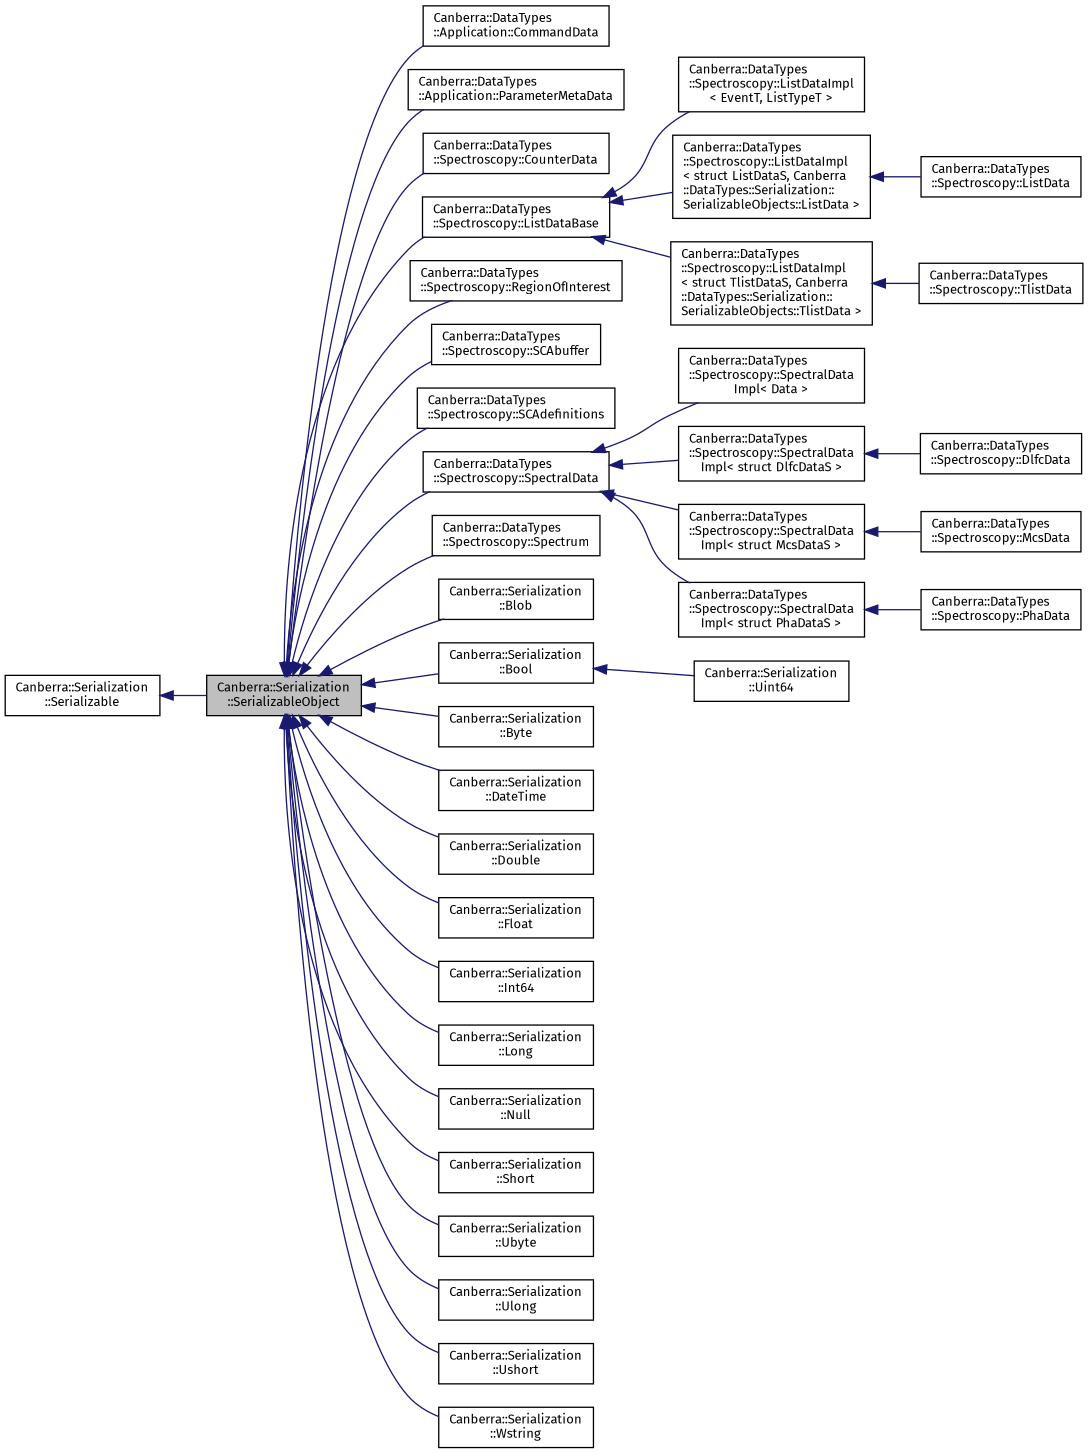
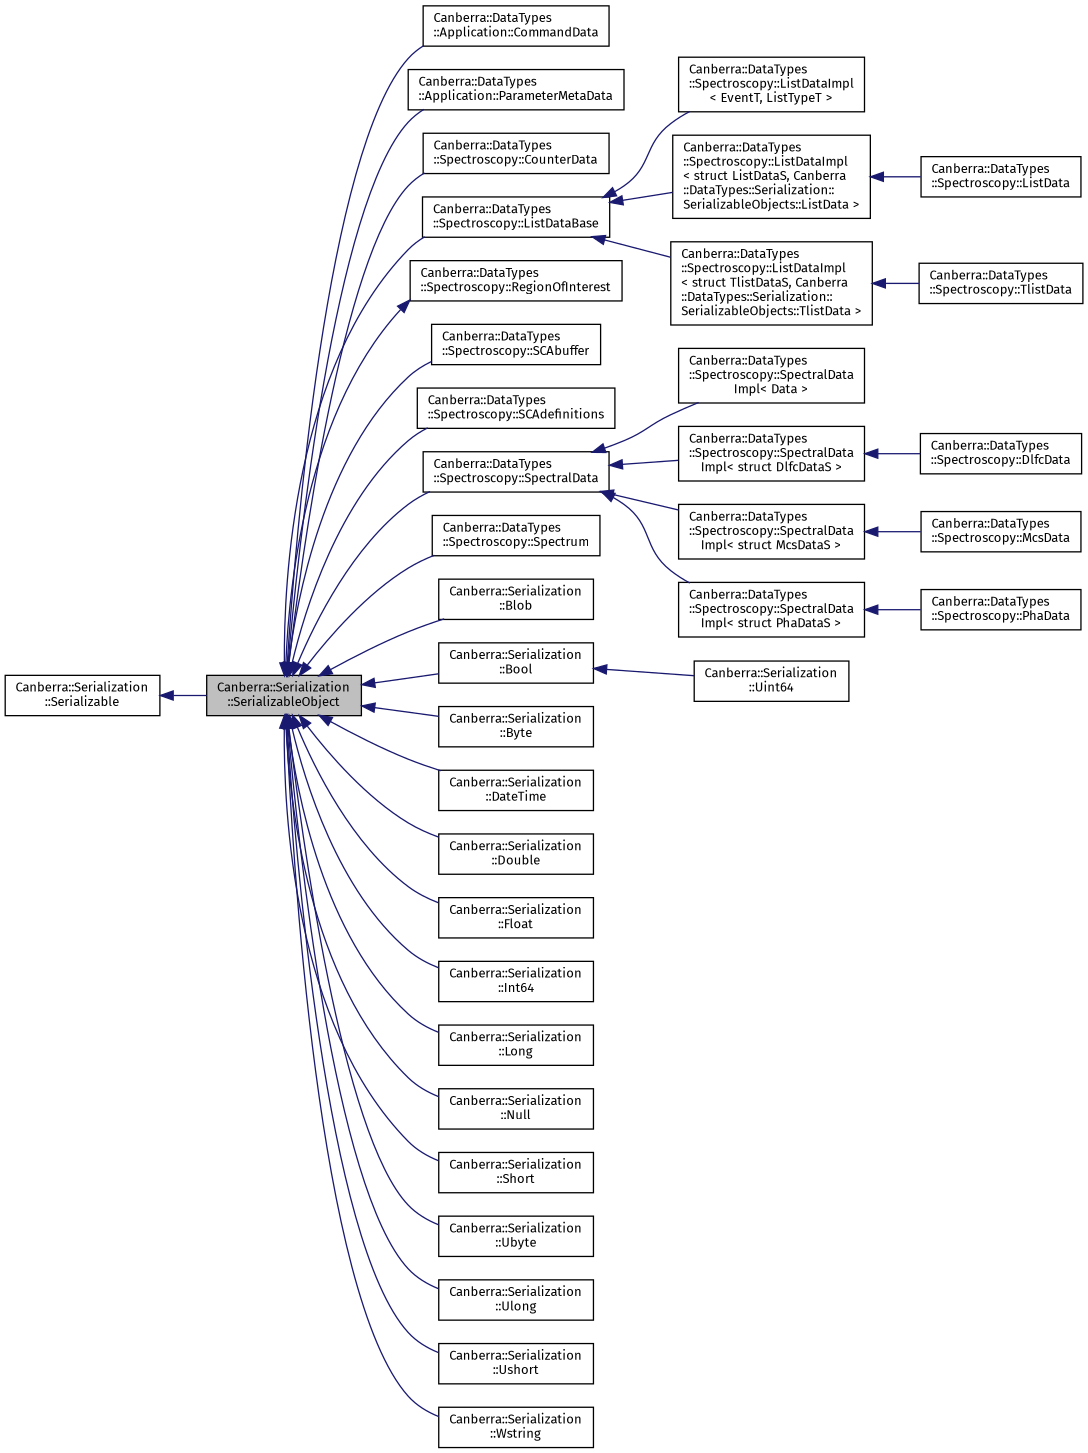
  digraph {
    fontname="Fira Sans"
    rankdir=LR
    node [color=black fillcolor=white fontname="Fira Sans" fontsize=10 shape=record style=filled]
    edge [color=midnightblue dir=back fontname="Fira Sans" fontsize=10 labelfontname=Helvetica labelfontsize=10 style=solid]
    n1 [fillcolor=grey75 fontcolor=black height=0.2 label="Canberra::Serialization\l::SerializableObject" width=0.4]
    n2 [height=0.2 label="Canberra::DataTypes\l::Application::CommandData" width=0.4]
    n3 [height=0.2 label="Canberra::DataTypes\l::Application::ParameterMetaData" width=0.4]
    n4 [height=0.2 label="Canberra::DataTypes\l::Spectroscopy::CounterData" width=0.4]
    n5 [height=0.2 label="Canberra::DataTypes\l::Spectroscopy::ListDataBase" width=0.4]
    n6 [height=0.2 label="Canberra::DataTypes\l::Spectroscopy::RegionOfInterest" width=0.4]
    n7 [height=0.2 label="Canberra::DataTypes\l::Spectroscopy::SCAbuffer" width=0.4]
    n8 [height=0.2 label="Canberra::DataTypes\l::Spectroscopy::SCAdefinitions" width=0.4]
    n9 [height=0.2 label="Canberra::DataTypes\l::Spectroscopy::SpectralData" width=0.4]
    n10 [height=0.2 label="Canberra::DataTypes\l::Spectroscopy::Spectrum" width=0.4]
    n11 [height=0.2 label="Canberra::Serialization\l::Blob" width=0.4]
    n12 [height=0.2 label="Canberra::Serialization\l::Bool" width=0.4]
    n13 [height=0.2 label="Canberra::Serialization\l::Byte" width=0.4]
    n14 [height=0.2 label="Canberra::Serialization\l::DateTime" width=0.4]
    n15 [height=0.2 label="Canberra::Serialization\l::Double" width=0.4]
    n16 [height=0.2 label="Canberra::Serialization\l::Float" width=0.4]
    n17 [height=0.2 label="Canberra::Serialization\l::Int64" width=0.4]
    n18 [height=0.2 label="Canberra::Serialization\l::Long" width=0.4]
    n19 [height=0.2 label="Canberra::Serialization\l::Null" width=0.4]
    n20 [height=0.2 label="Canberra::Serialization\l::Short" width=0.4]
    n21 [height=0.2 label="Canberra::Serialization\l::Ubyte" width=0.4]
    n22 [height=0.2 label="Canberra::Serialization\l::Ulong" width=0.4]
    n23 [height=0.2 label="Canberra::Serialization\l::Ushort" width=0.4]
    n24 [height=0.2 label="Canberra::Serialization\l::Wstring" width=0.4]
    n25 [height=0.2 label="Canberra::DataTypes\l::Spectroscopy::ListDataImpl\l\< EventT, ListTypeT \>" width=0.4]
    n26 [height=0.2 label="Canberra::DataTypes\l::Spectroscopy::ListDataImpl\l\< struct ListDataS, Canberra\l::DataTypes::Serialization::\lSerializableObjects::ListData \>" width=0.4]
    n27 [height=0.2 label="Canberra::DataTypes\l::Spectroscopy::ListDataImpl\l\< struct TlistDataS, Canberra\l::DataTypes::Serialization::\lSerializableObjects::TlistData \>" width=0.4]
    n28 [height=0.2 label="Canberra::DataTypes\l::Spectroscopy::SpectralData\lImpl\< Data \>" width=0.4]
    n29 [height=0.2 label="Canberra::DataTypes\l::Spectroscopy::SpectralData\lImpl\< struct DlfcDataS \>" width=0.4]
    n30 [height=0.2 label="Canberra::DataTypes\l::Spectroscopy::SpectralData\lImpl\< struct McsDataS \>" width=0.4]
    n31 [height=0.2 label="Canberra::DataTypes\l::Spectroscopy::SpectralData\lImpl\< struct PhaDataS \>" width=0.4]
    n32 [height=0.2 label="Canberra::Serialization\l::Uint64" width=0.4]
    n33 [height=0.2 label="Canberra::Serialization\l::Serializable" width=0.4]
    n34 [height=0.2 label="Canberra::DataTypes\l::Spectroscopy::ListData" width=0.4]
    n35 [height=0.2 label="Canberra::DataTypes\l::Spectroscopy::TlistData" width=0.4]
    n36 [height=0.2 label="Canberra::DataTypes\l::Spectroscopy::DlfcData" width=0.4]
    n37 [height=0.2 label="Canberra::DataTypes\l::Spectroscopy::McsData" width=0.4]
    n38 [height=0.2 label="Canberra::DataTypes\l::Spectroscopy::PhaData" width=0.4]
    n1 -> n2
    n1 -> n3
    n1 -> n4
    n1 -> n5
-   n1 -> n6
+   n6 -> n1
    n1 -> n7
    n1 -> n8
    n1 -> n9
    n1 -> n10
    n1 -> n11
    n1 -> n12
    n1 -> n13
    n1 -> n14
    n1 -> n15
    n1 -> n16
    n1 -> n17
    n1 -> n18
    n1 -> n19
    n1 -> n20
    n1 -> n21
    n1 -> n22
    n1 -> n23
    n1 -> n24
    n5 -> n25
    n5 -> n26
    n5 -> n27
    n9 -> n28
    n9 -> n29
    n9 -> n30
    n9 -> n31
    n12 -> n32
    n26 -> n34
    n27 -> n35
    n29 -> n36
    n30 -> n37
    n31 -> n38
    n33 -> n1
  }
